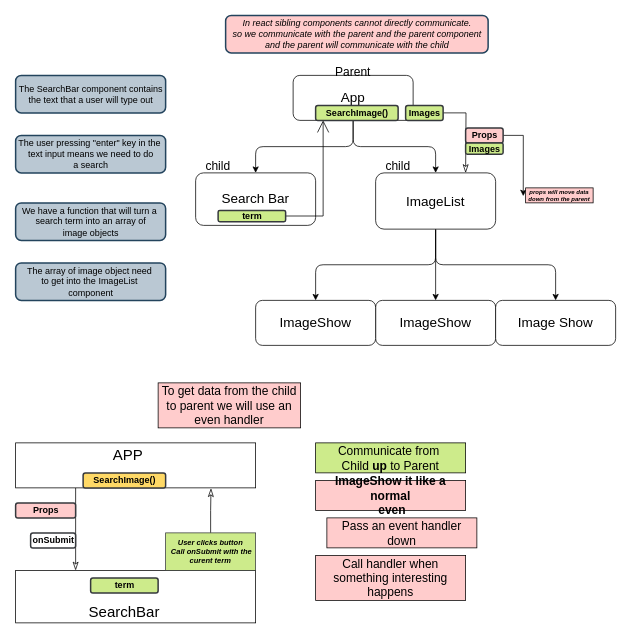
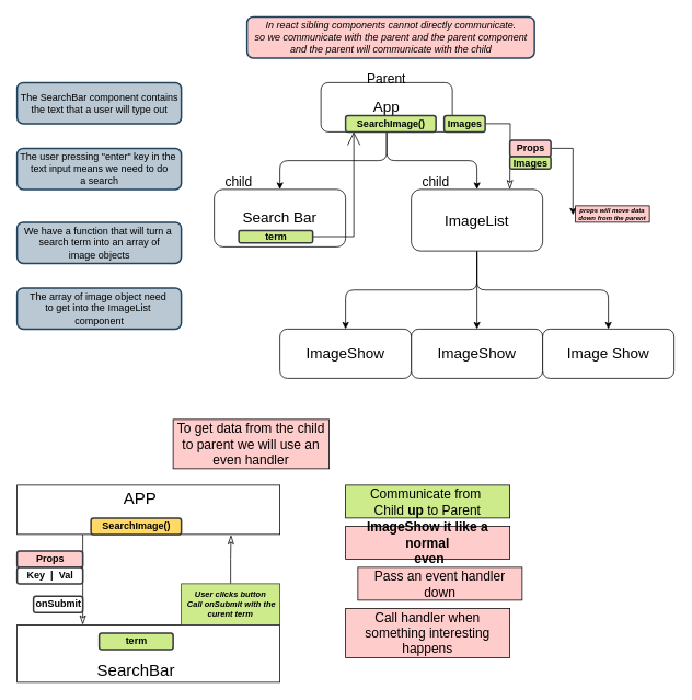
  <mxCell id="0" />
  <mxCell id="1" parent="0" />
  <mxCell id="2" style="edgeStyle=orthogonalEdgeStyle;rounded=1;orthogonalLoop=1;jettySize=auto;html=1;exitX=0.5;exitY=1;exitDx=0;exitDy=0;fontSize=18;" parent="1" source="4" target="6" edge="1"><mxGeometry relative="1" as="geometry" /></mxCell>
  <mxCell id="3" style="edgeStyle=orthogonalEdgeStyle;rounded=1;orthogonalLoop=1;jettySize=auto;html=1;exitX=0.5;exitY=1;exitDx=0;exitDy=0;fontSize=18;" parent="1" source="4" target="10" edge="1"><mxGeometry relative="1" as="geometry" /></mxCell>
  <mxCell id="4" value="" style="rounded=1;whiteSpace=wrap;html=1;fontSize=18;" parent="1" vertex="1"><mxGeometry x="390" y="100" width="160" height="60" as="geometry" /></mxCell>
  <mxCell id="5" value="App" style="text;html=1;strokeColor=none;fillColor=none;align=center;verticalAlign=middle;whiteSpace=wrap;rounded=1;fontSize=18;" parent="1" vertex="1"><mxGeometry x="440" y="115" width="60" height="30" as="geometry" /></mxCell>
  <mxCell id="6" value="Search Bar" style="rounded=1;whiteSpace=wrap;html=1;fontSize=18;" parent="1" vertex="1"><mxGeometry x="260" y="230" width="160" height="70" as="geometry" /></mxCell>
  <mxCell id="7" style="edgeStyle=orthogonalEdgeStyle;rounded=1;orthogonalLoop=1;jettySize=auto;html=1;exitX=0.5;exitY=1;exitDx=0;exitDy=0;fontSize=18;" parent="1" source="10" target="11" edge="1"><mxGeometry relative="1" as="geometry" /></mxCell>
  <mxCell id="8" style="edgeStyle=orthogonalEdgeStyle;rounded=1;orthogonalLoop=1;jettySize=auto;html=1;exitX=0.5;exitY=1;exitDx=0;exitDy=0;fontSize=18;" parent="1" source="10" target="12" edge="1"><mxGeometry relative="1" as="geometry" /></mxCell>
  <mxCell id="9" style="edgeStyle=orthogonalEdgeStyle;rounded=1;orthogonalLoop=1;jettySize=auto;html=1;exitX=0.5;exitY=1;exitDx=0;exitDy=0;fontSize=18;" parent="1" source="10" target="13" edge="1"><mxGeometry relative="1" as="geometry" /></mxCell>
  <mxCell id="10" value="ImageList" style="rounded=1;whiteSpace=wrap;html=1;fontSize=18;" parent="1" vertex="1"><mxGeometry x="500" y="230" width="160" height="75" as="geometry" /></mxCell>
  <mxCell id="11" value="ImageShow" style="rounded=1;whiteSpace=wrap;html=1;fontSize=18;" parent="1" vertex="1"><mxGeometry x="500" y="400" width="160" height="60" as="geometry" /></mxCell>
  <mxCell id="12" value="ImageShow" style="rounded=1;whiteSpace=wrap;html=1;fontSize=18;" parent="1" vertex="1"><mxGeometry x="340" y="400" width="160" height="60" as="geometry" /></mxCell>
  <mxCell id="13" value="Image Show" style="rounded=1;whiteSpace=wrap;html=1;fontSize=18;" parent="1" vertex="1"><mxGeometry x="660" y="400" width="160" height="60" as="geometry" /></mxCell>
  <mxCell id="14" value="The SearchBar component contains&lt;br&gt;the text that a user will type out" style="html=1;fontSize=12;strokeWidth=2;fillColor=#bac8d3;strokeColor=#23445d;rounded=1;" parent="1" vertex="1"><mxGeometry x="20" y="100" width="200" height="50" as="geometry" /></mxCell>
  <mxCell id="15" value="The user pressing &quot;enter&quot; key in the&amp;nbsp;&lt;br&gt;text input means we need to do&lt;br&gt;a search" style="html=1;fontSize=12;strokeWidth=2;fillColor=#bac8d3;strokeColor=#23445d;rounded=1;" parent="1" vertex="1"><mxGeometry x="20" y="180" width="200" height="50" as="geometry" /></mxCell>
  <mxCell id="16" value="We have a function that will turn a&amp;nbsp;&lt;br&gt;search term into an array of&lt;br&gt;image objects" style="html=1;fontSize=12;strokeWidth=2;fillColor=#bac8d3;strokeColor=#23445d;rounded=1;" parent="1" vertex="1"><mxGeometry x="20" y="270" width="200" height="50" as="geometry" /></mxCell>
  <mxCell id="17" value="The array of image object need&amp;nbsp;&lt;br&gt;to get into the ImageList&amp;nbsp;&lt;br&gt;component" style="html=1;fontSize=12;strokeWidth=2;fillColor=#bac8d3;strokeColor=#23445d;rounded=1;" parent="1" vertex="1"><mxGeometry x="20" y="350" width="200" height="50" as="geometry" /></mxCell>
  <mxCell id="18" style="edgeStyle=orthogonalEdgeStyle;rounded=0;orthogonalLoop=1;jettySize=auto;html=1;entryX=0.25;entryY=1;entryDx=0;entryDy=0;fontFamily=Helvetica;fontSize=12;endArrow=open;startSize=14;endSize=14;" parent="1" source="19" target="4" edge="1"><mxGeometry relative="1" as="geometry" /></mxCell>
  <mxCell id="19" value="term" style="text;align=center;fontStyle=1;verticalAlign=middle;spacingLeft=3;spacingRight=3;strokeColor=#36393d;rotatable=0;points=[[0,0.5],[1,0.5]];portConstraint=eastwest;strokeWidth=2;fontFamily=Helvetica;fontSize=12;fillColor=#cdeb8b;html=1;rounded=1;" parent="1" vertex="1"><mxGeometry x="290" y="280" width="90" height="15" as="geometry" /></mxCell>
  <mxCell id="20" style="edgeStyle=orthogonalEdgeStyle;rounded=0;orthogonalLoop=1;jettySize=auto;html=1;fontFamily=Helvetica;fontSize=12;endArrow=classicThin;startSize=8;endSize=9;endFill=0;" parent="1" source="21" edge="1"><mxGeometry relative="1" as="geometry"><mxPoint x="620" y="230" as="targetPoint" /></mxGeometry></mxCell>
  <mxCell id="21" value="Images" style="text;align=center;fontStyle=1;verticalAlign=middle;spacingLeft=3;spacingRight=3;strokeColor=#36393d;rotatable=0;points=[[0,0.5],[1,0.5]];portConstraint=eastwest;strokeWidth=2;fontFamily=Helvetica;fontSize=12;fillColor=#cdeb8b;html=1;rounded=1;" parent="1" vertex="1"><mxGeometry x="540" y="140" width="50" height="20" as="geometry" /></mxCell>
  <mxCell id="22" value="SearchImage()" style="text;align=center;fontStyle=1;verticalAlign=middle;spacingLeft=3;spacingRight=3;strokeColor=#36393d;rotatable=0;points=[[0,0.5],[1,0.5]];portConstraint=eastwest;strokeWidth=2;fontFamily=Helvetica;fontSize=12;fillColor=#cdeb8b;html=1;rounded=1;" parent="1" vertex="1"><mxGeometry x="420" y="140" width="110" height="20" as="geometry" /></mxCell>
  <mxCell id="23" value="&lt;i&gt;In react sibling components cannot directly communicate.&lt;br&gt;so we communicate with the parent and the parent component&lt;br&gt;and the parent will communicate with the child&lt;/i&gt;" style="html=1;fontSize=12;strokeWidth=2;fillColor=#FFCCCC;strokeColor=#23445d;rounded=1;" parent="1" vertex="1"><mxGeometry x="300" y="20" width="350" height="50" as="geometry" /></mxCell>
  <mxCell id="24" value="Parent" style="text;html=1;strokeColor=none;fillColor=none;align=center;verticalAlign=middle;whiteSpace=wrap;rounded=0;fontFamily=Helvetica;fontSize=16;" parent="1" vertex="1"><mxGeometry x="440" y="80" width="60" height="30" as="geometry" /></mxCell>
  <mxCell id="25" value="child" style="text;html=1;strokeColor=none;fillColor=none;align=center;verticalAlign=middle;whiteSpace=wrap;rounded=0;fontFamily=Helvetica;fontSize=16;" parent="1" vertex="1"><mxGeometry x="260" y="205" width="60" height="30" as="geometry" /></mxCell>
  <mxCell id="26" value="child" style="text;html=1;strokeColor=none;fillColor=none;align=center;verticalAlign=middle;whiteSpace=wrap;rounded=0;fontFamily=Helvetica;fontSize=16;" parent="1" vertex="1"><mxGeometry x="500" y="205" width="60" height="30" as="geometry" /></mxCell>
  <mxCell id="27" style="edgeStyle=orthogonalEdgeStyle;rounded=0;orthogonalLoop=1;jettySize=auto;html=1;exitX=1;exitY=0.5;exitDx=0;exitDy=0;fontSize=8;entryX=-0.035;entryY=0.552;entryDx=0;entryDy=0;entryPerimeter=0;" edge="1" parent="1" source="28" target="30"><mxGeometry relative="1" as="geometry"><mxPoint x="700" y="200" as="targetPoint" /></mxGeometry></mxCell>
  <mxCell id="28" value="Props" style="text;align=center;fontStyle=1;verticalAlign=middle;spacingLeft=3;spacingRight=3;strokeColor=#36393d;rotatable=0;points=[[0,0.5],[1,0.5]];portConstraint=eastwest;strokeWidth=2;fontFamily=Helvetica;fontSize=12;fillColor=#FFCCCC;html=1;rounded=1;" vertex="1" parent="1"><mxGeometry x="620" y="170" width="50" height="20" as="geometry" /></mxCell>
  <mxCell id="29" value="Images" style="text;align=center;fontStyle=1;verticalAlign=middle;spacingLeft=3;spacingRight=3;strokeColor=#36393d;rotatable=0;points=[[0,0.5],[1,0.5]];portConstraint=eastwest;strokeWidth=2;fontFamily=Helvetica;fontSize=12;fillColor=#cdeb8b;html=1;rounded=1;" vertex="1" parent="1"><mxGeometry x="620" y="190" width="50" height="15" as="geometry" /></mxCell>
  <mxCell id="30" value="&lt;b&gt;&lt;i&gt;props will move data&lt;br&gt;&amp;nbsp;down from the parent&amp;nbsp;&lt;/i&gt;&lt;/b&gt;" style="rounded=0;whiteSpace=wrap;html=1;fillColor=#FFCCCC;fontSize=8;" vertex="1" parent="1"><mxGeometry x="700" y="250" width="90" height="20" as="geometry" /></mxCell>
  <mxCell id="31" value="&lt;font size=&quot;3&quot;&gt;To get data from the child to parent we will use an even handler&lt;/font&gt;" style="rounded=0;whiteSpace=wrap;html=1;fontSize=8;fillColor=#FFCCCC;" vertex="1" parent="1"><mxGeometry x="210" y="510" width="190" height="60" as="geometry" /></mxCell>
  <mxCell id="32" style="edgeStyle=orthogonalEdgeStyle;rounded=0;orthogonalLoop=1;jettySize=auto;html=1;exitX=0.25;exitY=1;exitDx=0;exitDy=0;entryX=0.25;entryY=0;entryDx=0;entryDy=0;fontSize=20;fontColor=#000000;endArrow=classicThin;endFill=0;startSize=8;endSize=9;" edge="1" parent="1" source="33" target="37"><mxGeometry relative="1" as="geometry" /></mxCell>
  <mxCell id="33" value="" style="rounded=0;whiteSpace=wrap;html=1;fontSize=20;fillColor=#FFFFFF;" vertex="1" parent="1"><mxGeometry x="20" y="590" width="320" height="60" as="geometry" /></mxCell>
  <mxCell id="34" value="APP" style="text;html=1;strokeColor=none;fillColor=none;align=center;verticalAlign=middle;whiteSpace=wrap;rounded=0;fontSize=20;" vertex="1" parent="1"><mxGeometry x="140" y="590" width="60" height="30" as="geometry" /></mxCell>
  <mxCell id="35" value="SearchImage()" style="text;align=center;fontStyle=1;verticalAlign=middle;spacingLeft=3;spacingRight=3;strokeColor=#36393d;rotatable=0;points=[[0,0.5],[1,0.5]];portConstraint=eastwest;strokeWidth=2;fontFamily=Helvetica;fontSize=12;fillColor=#FFD966;html=1;rounded=1;fontColor=#000000;" vertex="1" parent="1"><mxGeometry x="110" y="630" width="110" height="20" as="geometry" /></mxCell>
  <mxCell id="36" style="edgeStyle=orthogonalEdgeStyle;rounded=0;orthogonalLoop=1;jettySize=auto;html=1;exitX=0.5;exitY=0;exitDx=0;exitDy=0;fontSize=20;fontColor=#000000;endArrow=classicThin;endFill=0;startSize=8;endSize=9;entryX=0.814;entryY=1.011;entryDx=0;entryDy=0;entryPerimeter=0;" edge="1" parent="1" source="43" target="33"><mxGeometry relative="1" as="geometry"><mxPoint x="280" y="660" as="targetPoint" /></mxGeometry></mxCell>
  <mxCell id="37" value="" style="rounded=0;whiteSpace=wrap;html=1;fontSize=20;fontColor=#000000;fillColor=#FFFFFF;" vertex="1" parent="1"><mxGeometry x="20" y="760" width="320" height="70" as="geometry" /></mxCell>
  <mxCell id="38" value="SearchBar" style="text;html=1;strokeColor=none;fillColor=none;align=center;verticalAlign=middle;whiteSpace=wrap;rounded=0;fontSize=20;fontColor=#000000;" vertex="1" parent="1"><mxGeometry x="135" y="800" width="60" height="30" as="geometry" /></mxCell>
  <mxCell id="39" value="term" style="text;align=center;fontStyle=1;verticalAlign=middle;spacingLeft=3;spacingRight=3;strokeColor=#36393d;rotatable=0;points=[[0,0.5],[1,0.5]];portConstraint=eastwest;strokeWidth=2;fontFamily=Helvetica;fontSize=12;fillColor=#cdeb8b;html=1;rounded=1;" vertex="1" parent="1"><mxGeometry x="120" y="770" width="90" height="20" as="geometry" /></mxCell>
  <mxCell id="40" value="Props" style="text;align=center;fontStyle=1;verticalAlign=middle;spacingLeft=3;spacingRight=3;strokeColor=#36393d;rotatable=0;points=[[0,0.5],[1,0.5]];portConstraint=eastwest;strokeWidth=2;fontFamily=Helvetica;fontSize=12;fillColor=#FFCCCC;html=1;rounded=1;" vertex="1" parent="1"><mxGeometry x="20" y="670" width="80" height="20" as="geometry" /></mxCell>
- <mxCell id="42" value="onSubmit" style="text;align=center;fontStyle=1;verticalAlign=middle;spacingLeft=3;spacingRight=3;strokeColor=#36393d;rotatable=0;points=[[0,0.5],[1,0.5]];portConstraint=eastwest;strokeWidth=2;fontFamily=Helvetica;fontSize=12;fillColor=#FFFFFF;html=1;rounded=1;" vertex="1" parent="1"><mxGeometry x="40" y="710" width="60" height="20" as="geometry" /></mxCell>
+ <mxCell id="41" value="Key&amp;nbsp; |&amp;nbsp; Val" style="text;align=center;fontStyle=1;verticalAlign=middle;spacingLeft=3;spacingRight=3;strokeColor=#36393d;rotatable=0;points=[[0,0.5],[1,0.5]];portConstraint=eastwest;strokeWidth=2;fontFamily=Helvetica;fontSize=12;fillColor=#FFFFFF;html=1;rounded=1;" vertex="1" parent="1"><mxGeometry x="20" y="690" width="80" height="20" as="geometry" /></mxCell>
+ <mxCell id="42" value="onSubmit" style="text;align=center;fontStyle=1;verticalAlign=middle;spacingLeft=3;spacingRight=3;strokeColor=#36393d;rotatable=0;points=[[0,0.5],[1,0.5]];portConstraint=eastwest;strokeWidth=2;fontFamily=Helvetica;fontSize=12;fillColor=#FFFFFF;html=1;rounded=1;" vertex="1" parent="1"><mxGeometry x="40" y="725" width="60" height="20" as="geometry" /></mxCell>
  <mxCell id="43" value="User clicks button&lt;br&gt;&amp;nbsp;Call onSubmit with the curent term" style="rounded=0;whiteSpace=wrap;html=1;fontSize=10;fillColor=#cdeb8b;fontStyle=3;strokeColor=#36393d;" vertex="1" parent="1"><mxGeometry x="220" y="710" width="120" height="50" as="geometry" /></mxCell>
  <mxCell id="44" value="&lt;font size=&quot;3&quot;&gt;Communicate from&amp;nbsp;&lt;br&gt;Child &lt;b&gt;up&lt;/b&gt;&amp;nbsp;to Parent&lt;br&gt;&lt;/font&gt;" style="rounded=0;whiteSpace=wrap;html=1;fontSize=8;fillColor=#cdeb8b;" vertex="1" parent="1"><mxGeometry x="420" y="590" width="200" height="40" as="geometry" /></mxCell>
  <mxCell id="45" value="&lt;font size=&quot;3&quot;&gt;&lt;b&gt;ImageShow it like a normal&lt;br&gt;&amp;nbsp;even&lt;/b&gt;&lt;br&gt;&lt;/font&gt;" style="rounded=0;whiteSpace=wrap;html=1;fontSize=8;fillColor=#FFCCCC;" vertex="1" parent="1"><mxGeometry x="420" y="640" width="200" height="40" as="geometry" /></mxCell>
  <mxCell id="46" value="&lt;font size=&quot;3&quot;&gt;Pass an event handler&lt;br&gt;down&lt;br&gt;&lt;/font&gt;" style="rounded=0;whiteSpace=wrap;html=1;fontSize=8;fillColor=#FFCCCC;" vertex="1" parent="1"><mxGeometry x="435" y="690" width="200" height="40" as="geometry" /></mxCell>
  <mxCell id="47" value="&lt;font size=&quot;3&quot;&gt;Call handler when&lt;br&gt;something interesting happens&lt;br&gt;&lt;/font&gt;" style="rounded=0;whiteSpace=wrap;html=1;fontSize=8;fillColor=#FFCCCC;" vertex="1" parent="1"><mxGeometry x="420" y="740" width="200" height="60" as="geometry" /></mxCell>
